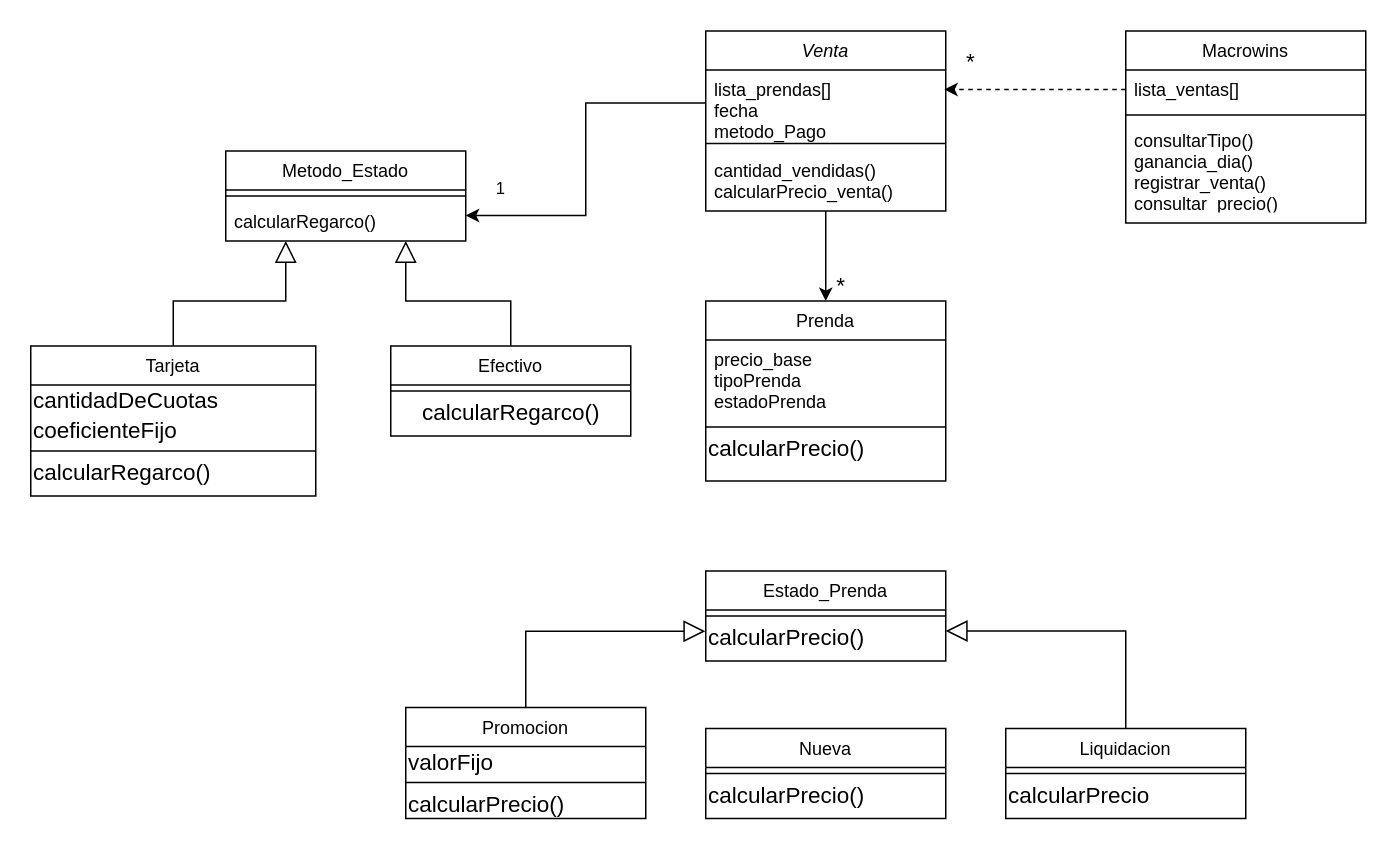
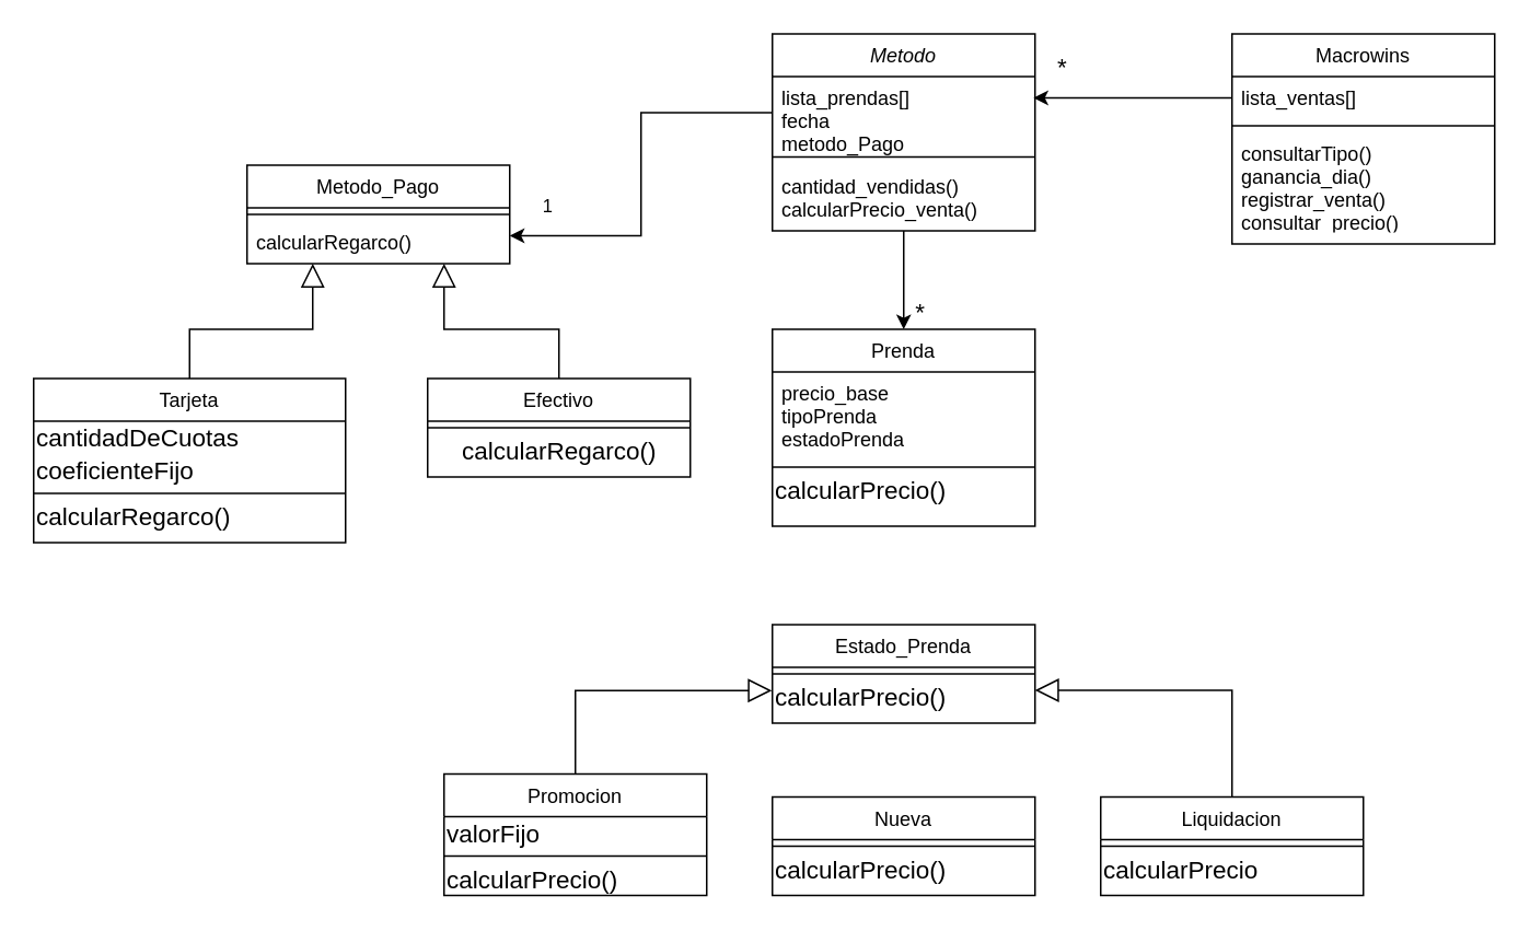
  <mxCell id="0" />
  <mxCell id="1" parent="0" />
  <mxCell id="2" value="*" style="edgeStyle=orthogonalEdgeStyle;rounded=0;orthogonalLoop=1;jettySize=auto;html=1;entryX=0.5;entryY=0;entryDx=0;entryDy=0;fontSize=15;" parent="1" source="3" target="7" edge="1"><mxGeometry x="0.667" y="10" relative="1" as="geometry"><mxPoint y="-1" as="offset" /></mxGeometry></mxCell>
- <mxCell id="3" value="Venta" style="swimlane;fontStyle=2;align=center;verticalAlign=top;childLayout=stackLayout;horizontal=1;startSize=26;horizontalStack=0;resizeParent=1;resizeLast=0;collapsible=1;marginBottom=0;rounded=0;shadow=0;strokeWidth=1;" parent="1" vertex="1"><mxGeometry x="470" y="20" width="160" height="120" as="geometry"><mxRectangle x="230" y="140" width="160" height="26" as="alternateBounds" /></mxGeometry></mxCell>
+ <mxCell id="3" value="Metodo" style="swimlane;fontStyle=2;align=center;verticalAlign=top;childLayout=stackLayout;horizontal=1;startSize=26;horizontalStack=0;resizeParent=1;resizeLast=0;collapsible=1;marginBottom=0;rounded=0;shadow=0;strokeWidth=1;" parent="1" vertex="1"><mxGeometry x="470" y="20" width="160" height="120" as="geometry"><mxRectangle x="230" y="140" width="160" height="26" as="alternateBounds" /></mxGeometry></mxCell>
  <mxCell id="4" value="lista_prendas[]&#10;fecha&#10;metodo_Pago" style="text;align=left;verticalAlign=top;spacingLeft=4;spacingRight=4;overflow=hidden;rotatable=0;points=[[0,0.5],[1,0.5]];portConstraint=eastwest;rounded=0;shadow=0;html=0;" parent="3" vertex="1"><mxGeometry y="26" width="160" height="44" as="geometry" /></mxCell>
  <mxCell id="5" value="" style="line;html=1;strokeWidth=1;align=left;verticalAlign=middle;spacingTop=-1;spacingLeft=3;spacingRight=3;rotatable=0;labelPosition=right;points=[];portConstraint=eastwest;" parent="3" vertex="1"><mxGeometry y="70" width="160" height="10" as="geometry" /></mxCell>
  <mxCell id="6" value="cantidad_vendidas()&#10;calcularPrecio_venta()&#10;" style="text;align=left;verticalAlign=top;spacingLeft=4;spacingRight=4;overflow=hidden;rotatable=0;points=[[0,0.5],[1,0.5]];portConstraint=eastwest;" parent="3" vertex="1"><mxGeometry y="80" width="160" height="40" as="geometry" /></mxCell>
  <mxCell id="7" value="Prenda" style="swimlane;fontStyle=0;align=center;verticalAlign=top;childLayout=stackLayout;horizontal=1;startSize=26;horizontalStack=0;resizeParent=1;resizeLast=0;collapsible=1;marginBottom=0;rounded=0;shadow=0;strokeWidth=1;" parent="1" vertex="1"><mxGeometry x="470" y="200" width="160" height="120" as="geometry"><mxRectangle x="130" y="380" width="160" height="26" as="alternateBounds" /></mxGeometry></mxCell>
  <mxCell id="8" value="precio_base&#10;tipoPrenda&#10;estadoPrenda" style="text;align=left;verticalAlign=top;spacingLeft=4;spacingRight=4;overflow=hidden;rotatable=0;points=[[0,0.5],[1,0.5]];portConstraint=eastwest;" parent="7" vertex="1"><mxGeometry y="26" width="160" height="54" as="geometry" /></mxCell>
  <mxCell id="9" value="" style="line;html=1;strokeWidth=1;align=left;verticalAlign=middle;spacingTop=-1;spacingLeft=3;spacingRight=3;rotatable=0;labelPosition=right;points=[];portConstraint=eastwest;" parent="7" vertex="1"><mxGeometry y="80" width="160" height="8" as="geometry" /></mxCell>
  <mxCell id="10" value="calcularPrecio()" style="text;html=1;align=left;verticalAlign=middle;resizable=0;points=[];autosize=1;strokeColor=none;fillColor=none;fontSize=15;" parent="7" vertex="1"><mxGeometry y="88" width="160" height="20" as="geometry" /></mxCell>
  <mxCell id="11" value="Macrowins" style="swimlane;fontStyle=0;align=center;verticalAlign=top;childLayout=stackLayout;horizontal=1;startSize=26;horizontalStack=0;resizeParent=1;resizeLast=0;collapsible=1;marginBottom=0;rounded=0;shadow=0;strokeWidth=1;" parent="1" vertex="1"><mxGeometry x="750" y="20" width="160" height="128" as="geometry"><mxRectangle x="550" y="140" width="160" height="26" as="alternateBounds" /></mxGeometry></mxCell>
  <mxCell id="12" value="lista_ventas[]" style="text;align=left;verticalAlign=top;spacingLeft=4;spacingRight=4;overflow=hidden;rotatable=0;points=[[0,0.5],[1,0.5]];portConstraint=eastwest;" parent="11" vertex="1"><mxGeometry y="26" width="160" height="26" as="geometry" /></mxCell>
  <mxCell id="13" value="" style="line;html=1;strokeWidth=1;align=left;verticalAlign=middle;spacingTop=-1;spacingLeft=3;spacingRight=3;rotatable=0;labelPosition=right;points=[];portConstraint=eastwest;" parent="11" vertex="1"><mxGeometry y="52" width="160" height="8" as="geometry" /></mxCell>
  <mxCell id="14" value="consultarTipo()&#10;ganancia_dia()&#10;registrar_venta()&#10;consultar_precio()" style="text;align=left;verticalAlign=top;spacingLeft=4;spacingRight=4;overflow=hidden;rotatable=0;points=[[0,0.5],[1,0.5]];portConstraint=eastwest;" parent="11" vertex="1"><mxGeometry y="60" width="160" height="56" as="geometry" /></mxCell>
- <mxCell id="15" value="Metodo_Estado" style="swimlane;fontStyle=0;align=center;verticalAlign=top;childLayout=stackLayout;horizontal=1;startSize=26;horizontalStack=0;resizeParent=1;resizeLast=0;collapsible=1;marginBottom=0;rounded=0;shadow=0;strokeWidth=1;" parent="1" vertex="1"><mxGeometry x="150" y="100" width="160" height="60" as="geometry"><mxRectangle x="130" y="380" width="160" height="26" as="alternateBounds" /></mxGeometry></mxCell>
+ <mxCell id="15" value="Metodo_Pago" style="swimlane;fontStyle=0;align=center;verticalAlign=top;childLayout=stackLayout;horizontal=1;startSize=26;horizontalStack=0;resizeParent=1;resizeLast=0;collapsible=1;marginBottom=0;rounded=0;shadow=0;strokeWidth=1;" parent="1" vertex="1"><mxGeometry x="150" y="100" width="160" height="60" as="geometry"><mxRectangle x="130" y="380" width="160" height="26" as="alternateBounds" /></mxGeometry></mxCell>
  <mxCell id="16" value="" style="line;html=1;strokeWidth=1;align=left;verticalAlign=middle;spacingTop=-1;spacingLeft=3;spacingRight=3;rotatable=0;labelPosition=right;points=[];portConstraint=eastwest;" parent="15" vertex="1"><mxGeometry y="26" width="160" height="8" as="geometry" /></mxCell>
  <mxCell id="17" value="calcularRegarco()" style="text;align=left;verticalAlign=top;spacingLeft=4;spacingRight=4;overflow=hidden;rotatable=0;points=[[0,0.5],[1,0.5]];portConstraint=eastwest;" parent="15" vertex="1"><mxGeometry y="34" width="160" height="18" as="geometry" /></mxCell>
  <mxCell id="18" value="1" style="edgeStyle=orthogonalEdgeStyle;rounded=0;orthogonalLoop=1;jettySize=auto;html=1;exitX=0;exitY=0.5;exitDx=0;exitDy=0;entryX=1;entryY=0.5;entryDx=0;entryDy=0;" parent="1" source="4" target="17" edge="1"><mxGeometry x="0.802" y="-18" relative="1" as="geometry"><mxPoint x="319.04" y="67.996" as="targetPoint" /><mxPoint as="offset" /></mxGeometry></mxCell>
- <mxCell id="19" value="*" style="edgeStyle=orthogonalEdgeStyle;rounded=0;orthogonalLoop=1;jettySize=auto;html=1;exitX=0;exitY=0.5;exitDx=0;exitDy=0;entryX=0.994;entryY=0.295;entryDx=0;entryDy=0;entryPerimeter=0;fontSize=15;align=left;dashed=1;" parent="1" source="12" target="4" edge="1"><mxGeometry x="0.783" y="-19" relative="1" as="geometry"><Array as="points"><mxPoint x="630" y="59" /><mxPoint x="630" y="59" /></Array><mxPoint as="offset" /></mxGeometry></mxCell>
+ <mxCell id="19" value="*" style="edgeStyle=orthogonalEdgeStyle;rounded=0;orthogonalLoop=1;jettySize=auto;html=1;exitX=0;exitY=0.5;exitDx=0;exitDy=0;entryX=0.994;entryY=0.295;entryDx=0;entryDy=0;entryPerimeter=0;fontSize=15;align=left;" parent="1" source="12" target="4" edge="1"><mxGeometry x="0.783" y="-19" relative="1" as="geometry"><Array as="points"><mxPoint x="630" y="59" /><mxPoint x="630" y="59" /></Array><mxPoint as="offset" /></mxGeometry></mxCell>
  <mxCell id="20" style="edgeStyle=orthogonalEdgeStyle;rounded=0;orthogonalLoop=1;jettySize=auto;html=1;exitX=0.5;exitY=0;exitDx=0;exitDy=0;entryX=0.25;entryY=1;entryDx=0;entryDy=0;fontSize=15;endArrow=block;endFill=0;endSize=12;" parent="1" source="21" target="15" edge="1"><mxGeometry relative="1" as="geometry" /></mxCell>
  <mxCell id="21" value="Tarjeta" style="swimlane;fontStyle=0;align=center;verticalAlign=top;childLayout=stackLayout;horizontal=1;startSize=26;horizontalStack=0;resizeParent=1;resizeLast=0;collapsible=1;marginBottom=0;rounded=0;shadow=0;strokeWidth=1;" parent="1" vertex="1"><mxGeometry x="20" y="230" width="190" height="100" as="geometry"><mxRectangle x="130" y="380" width="160" height="26" as="alternateBounds" /></mxGeometry></mxCell>
  <mxCell id="22" value="cantidadDeCuotas" style="text;html=1;align=left;verticalAlign=middle;resizable=0;points=[];autosize=1;strokeColor=none;fillColor=none;fontSize=15;" parent="21" vertex="1"><mxGeometry y="26" width="190" height="20" as="geometry" /></mxCell>
  <mxCell id="23" value="coeficienteFijo" style="text;html=1;align=left;verticalAlign=middle;resizable=0;points=[];autosize=1;strokeColor=none;fillColor=none;fontSize=15;" parent="21" vertex="1"><mxGeometry y="46" width="190" height="20" as="geometry" /></mxCell>
  <mxCell id="24" value="" style="line;html=1;strokeWidth=1;align=left;verticalAlign=middle;spacingTop=-1;spacingLeft=3;spacingRight=3;rotatable=0;labelPosition=right;points=[];portConstraint=eastwest;" parent="21" vertex="1"><mxGeometry y="66" width="190" height="8" as="geometry" /></mxCell>
  <mxCell id="25" value="calcularRegarco()" style="text;html=1;align=left;verticalAlign=middle;resizable=0;points=[];autosize=1;strokeColor=none;fillColor=none;fontSize=15;" parent="21" vertex="1"><mxGeometry y="74" width="190" height="20" as="geometry" /></mxCell>
  <mxCell id="26" style="edgeStyle=orthogonalEdgeStyle;rounded=0;orthogonalLoop=1;jettySize=auto;html=1;exitX=0.5;exitY=0;exitDx=0;exitDy=0;entryX=0.75;entryY=1;entryDx=0;entryDy=0;fontSize=15;endArrow=block;endFill=0;endSize=12;" parent="1" source="27" target="15" edge="1"><mxGeometry relative="1" as="geometry" /></mxCell>
  <mxCell id="27" value="Efectivo" style="swimlane;fontStyle=0;align=center;verticalAlign=top;childLayout=stackLayout;horizontal=1;startSize=26;horizontalStack=0;resizeParent=1;resizeLast=0;collapsible=1;marginBottom=0;rounded=0;shadow=0;strokeWidth=1;" parent="1" vertex="1"><mxGeometry x="260" y="230" width="160" height="60" as="geometry"><mxRectangle x="130" y="380" width="160" height="26" as="alternateBounds" /></mxGeometry></mxCell>
  <mxCell id="28" value="" style="line;html=1;strokeWidth=1;align=left;verticalAlign=middle;spacingTop=-1;spacingLeft=3;spacingRight=3;rotatable=0;labelPosition=right;points=[];portConstraint=eastwest;" parent="27" vertex="1"><mxGeometry y="26" width="160" height="8" as="geometry" /></mxCell>
  <mxCell id="29" value="calcularRegarco()" style="text;html=1;align=center;verticalAlign=middle;resizable=0;points=[];autosize=1;strokeColor=none;fillColor=none;fontSize=15;" parent="27" vertex="1"><mxGeometry y="34" width="160" height="20" as="geometry" /></mxCell>
  <mxCell id="30" value="Estado_Prenda" style="swimlane;fontStyle=0;align=center;verticalAlign=top;childLayout=stackLayout;horizontal=1;startSize=26;horizontalStack=0;resizeParent=1;resizeLast=0;collapsible=1;marginBottom=0;rounded=0;shadow=0;strokeWidth=1;" parent="1" vertex="1"><mxGeometry x="470" y="380" width="160" height="60" as="geometry"><mxRectangle x="130" y="380" width="160" height="26" as="alternateBounds" /></mxGeometry></mxCell>
  <mxCell id="31" value="" style="line;html=1;strokeWidth=1;align=left;verticalAlign=middle;spacingTop=-1;spacingLeft=3;spacingRight=3;rotatable=0;labelPosition=right;points=[];portConstraint=eastwest;" parent="30" vertex="1"><mxGeometry y="26" width="160" height="8" as="geometry" /></mxCell>
  <mxCell id="32" value="calcularPrecio()" style="text;html=1;align=left;verticalAlign=middle;resizable=0;points=[];autosize=1;strokeColor=none;fillColor=none;fontSize=15;" parent="30" vertex="1"><mxGeometry y="34" width="160" height="20" as="geometry" /></mxCell>
  <mxCell id="33" value="Nueva" style="swimlane;fontStyle=0;align=center;verticalAlign=top;childLayout=stackLayout;horizontal=1;startSize=26;horizontalStack=0;resizeParent=1;resizeLast=0;collapsible=1;marginBottom=0;rounded=0;shadow=0;strokeWidth=1;" parent="1" vertex="1"><mxGeometry x="470" y="485" width="160" height="60" as="geometry"><mxRectangle x="130" y="380" width="160" height="26" as="alternateBounds" /></mxGeometry></mxCell>
  <mxCell id="34" value="" style="line;html=1;strokeWidth=1;align=left;verticalAlign=middle;spacingTop=-1;spacingLeft=3;spacingRight=3;rotatable=0;labelPosition=right;points=[];portConstraint=eastwest;" parent="33" vertex="1"><mxGeometry y="26" width="160" height="8" as="geometry" /></mxCell>
  <mxCell id="35" value="calcularPrecio()" style="text;html=1;align=left;verticalAlign=middle;resizable=0;points=[];autosize=1;strokeColor=none;fillColor=none;fontSize=15;" parent="33" vertex="1"><mxGeometry y="34" width="160" height="20" as="geometry" /></mxCell>
  <mxCell id="36" style="edgeStyle=orthogonalEdgeStyle;rounded=0;orthogonalLoop=1;jettySize=auto;html=1;exitX=0.5;exitY=0;exitDx=0;exitDy=0;entryX=-0.002;entryY=0.309;entryDx=0;entryDy=0;entryPerimeter=0;fontSize=15;endArrow=block;endFill=0;endSize=12;" parent="1" source="37" target="32" edge="1"><mxGeometry relative="1" as="geometry" /></mxCell>
  <mxCell id="37" value="Promocion" style="swimlane;fontStyle=0;align=center;verticalAlign=top;childLayout=stackLayout;horizontal=1;startSize=26;horizontalStack=0;resizeParent=1;resizeLast=0;collapsible=1;marginBottom=0;rounded=0;shadow=0;strokeWidth=1;" parent="1" vertex="1"><mxGeometry x="270" y="471" width="160" height="74" as="geometry"><mxRectangle x="130" y="380" width="160" height="26" as="alternateBounds" /></mxGeometry></mxCell>
  <mxCell id="38" value="valorFijo" style="text;html=1;align=left;verticalAlign=middle;resizable=0;points=[];autosize=1;strokeColor=none;fillColor=none;fontSize=15;" parent="37" vertex="1"><mxGeometry y="26" width="160" height="20" as="geometry" /></mxCell>
  <mxCell id="39" value="" style="line;html=1;strokeWidth=1;align=left;verticalAlign=middle;spacingTop=-1;spacingLeft=3;spacingRight=3;rotatable=0;labelPosition=right;points=[];portConstraint=eastwest;" parent="37" vertex="1"><mxGeometry y="46" width="160" height="8" as="geometry" /></mxCell>
  <mxCell id="40" value="calcularPrecio()" style="text;html=1;align=left;verticalAlign=middle;resizable=0;points=[];autosize=1;strokeColor=none;fillColor=none;fontSize=15;" parent="37" vertex="1"><mxGeometry y="54" width="160" height="20" as="geometry" /></mxCell>
  <mxCell id="41" style="edgeStyle=orthogonalEdgeStyle;rounded=0;orthogonalLoop=1;jettySize=auto;html=1;exitX=0.5;exitY=0;exitDx=0;exitDy=0;entryX=1;entryY=0.3;entryDx=0;entryDy=0;entryPerimeter=0;fontSize=15;endArrow=block;endFill=0;endSize=12;" parent="1" source="42" target="32" edge="1"><mxGeometry relative="1" as="geometry" /></mxCell>
  <mxCell id="42" value="Liquidacion" style="swimlane;fontStyle=0;align=center;verticalAlign=top;childLayout=stackLayout;horizontal=1;startSize=26;horizontalStack=0;resizeParent=1;resizeLast=0;collapsible=1;marginBottom=0;rounded=0;shadow=0;strokeWidth=1;" parent="1" vertex="1"><mxGeometry x="670" y="485" width="160" height="60" as="geometry"><mxRectangle x="130" y="380" width="160" height="26" as="alternateBounds" /></mxGeometry></mxCell>
  <mxCell id="43" value="" style="line;html=1;strokeWidth=1;align=left;verticalAlign=middle;spacingTop=-1;spacingLeft=3;spacingRight=3;rotatable=0;labelPosition=right;points=[];portConstraint=eastwest;" parent="42" vertex="1"><mxGeometry y="26" width="160" height="8" as="geometry" /></mxCell>
  <mxCell id="44" value="calcularPrecio" style="text;html=1;align=left;verticalAlign=middle;resizable=0;points=[];autosize=1;strokeColor=none;fillColor=none;fontSize=15;" parent="42" vertex="1"><mxGeometry y="34" width="160" height="20" as="geometry" /></mxCell>
